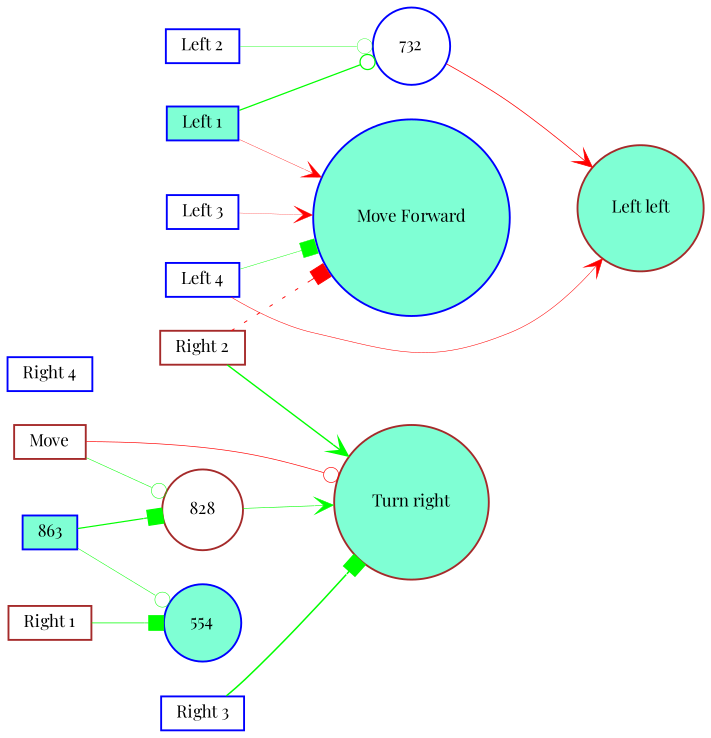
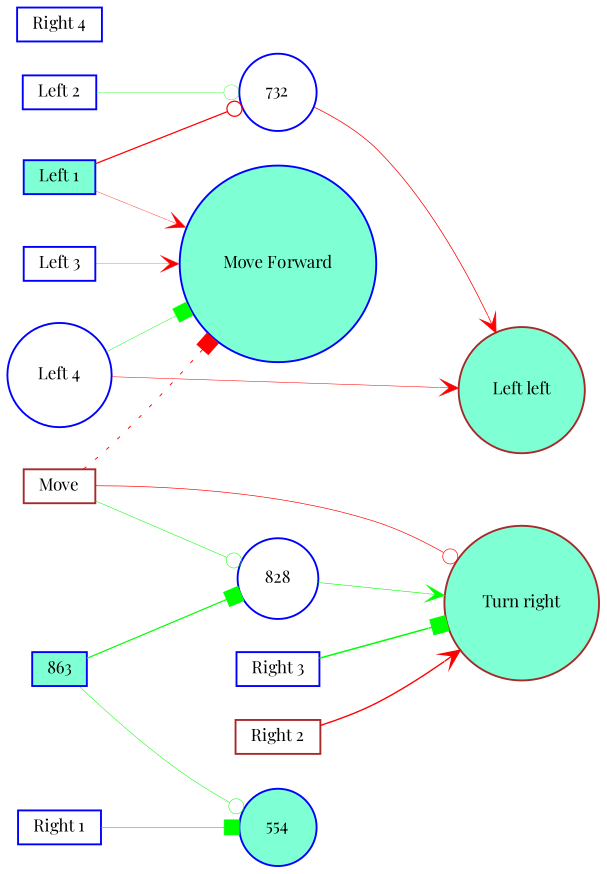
  digraph {
    fontname="Playfair Display"
    rankdir=LR
    node [color=blue fillcolor=white fontname="Playfair Display" fontsize=9 shape=box style=filled]
    edge [arrowhead=vee color=green fontname="Playfair Display" style=solid]
    "Left 1" [fillcolor=aquamarine height=0.2 width=0.2]
    "Move Forward" [fillcolor=aquamarine height=0.2 shape=circle width=0.2]
    732 [height=0.2 shape=circle width=0.2]
    n4 [color=brown fillcolor=aquamarine height=0.2 label="Left left" shape=circle width=0.2]
    "Left 2" [height=0.2 width=0.2]
    "Left 3" [height=0.2 width=0.2]
-   "Left 4" [height=0.2 width=0.2]
+   "Left 4" [height=0.2 shape=circle width=0.2]
    n8 [color=brown height=0.2 label=Move width=0.2]
    "Turn right" [color=brown fillcolor=aquamarine height=0.2 shape=circle width=0.2]
-   828 [color=brown height=0.2 shape=circle width=0.2]
+   828 [height=0.2 shape=circle width=0.2]
    "Right 4" [height=0.2 width=0.2]
    "Right 3" [height=0.2 width=0.2]
    "Right 2" [color=brown height=0.2 width=0.2]
-   "Right 1" [color=brown height=0.2 width=0.2]
+   "Right 1" [height=0.2 width=0.2]
    554 [fillcolor=aquamarine height=0.2 shape=circle width=0.2]
    863 [fillcolor=aquamarine height=0.2 width=0.2]
    "Left 1" -> "Move Forward" [color=red penwidth=0.18495950583995258]
-   "Left 1" -> 732 [arrowhead=odot penwidth=0.6598237545704119]
+   "Left 1" -> 732 [arrowhead=odot color=red penwidth=0.6598237545704119]
    732 -> n4 [color=red penwidth=0.39207823802642394]
    "Left 2" -> 732 [arrowhead=odot penwidth=0.19451593905971112]
    "Left 3" -> "Move Forward" [color=red penwidth=0.1351660935415529]
    "Left 4" -> "Move Forward" [arrowhead=box penwidth=0.23523899557236583]
    "Left 4" -> n4 [color=red penwidth=0.2715217321841629]
    n8 -> "Turn right" [arrowhead=odot color=red penwidth=0.34735318233533785]
    n8 -> 828 [arrowhead=odot penwidth=0.2747855991030305]
    828 -> "Turn right" [penwidth=0.31110774274413233]
    "Right 3" -> "Turn right" [arrowhead=box penwidth=0.7998499270273546]
-   "Right 2" -> "Move Forward" [arrowhead=box color=red penwidth=0.4841830813137138 style=dotted]
-   "Right 2" -> "Turn right" [penwidth=0.731075927374796]
+   n8 -> "Move Forward" [arrowhead=box color=red penwidth=0.4841830813137138 style=dotted]
+   "Right 2" -> "Turn right" [color=red penwidth=0.731075927374796]
    "Right 1" -> 554 [arrowhead=box penwidth=0.37285661083997523]
    863 -> 828 [arrowhead=box penwidth=0.6275988588675732]
    863 -> 554 [arrowhead=odot penwidth=0.2662844527833993]
  }
